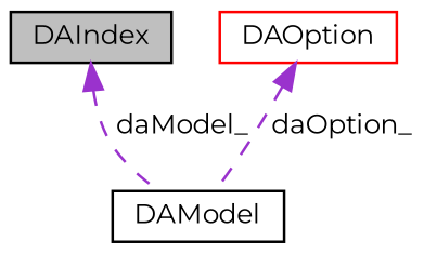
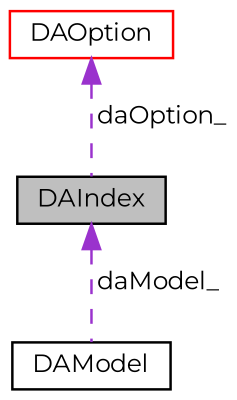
  digraph {
    fontname=Montserrat
    node [color=black fontname=Montserrat fontsize=10 shape=record]
    edge [color=darkorchid3 dir=back fontname=Montserrat fontsize=10 labelfontname=Helvetica labelfontsize=10 style=dashed]
    n1 [fillcolor=grey75 fontcolor=black height=0.2 label=DAIndex style=filled width=0.4]
    n2 [height=0.2 label=DAModel width=0.4]
    n3 [color=red height=0.2 label=DAOption width=0.4]
    n1 -> n2 [label=" daModel_"]
-   n3 -> n2 [label=" daOption_"]
+   n3 -> n1 [label=" daOption_"]
  }
